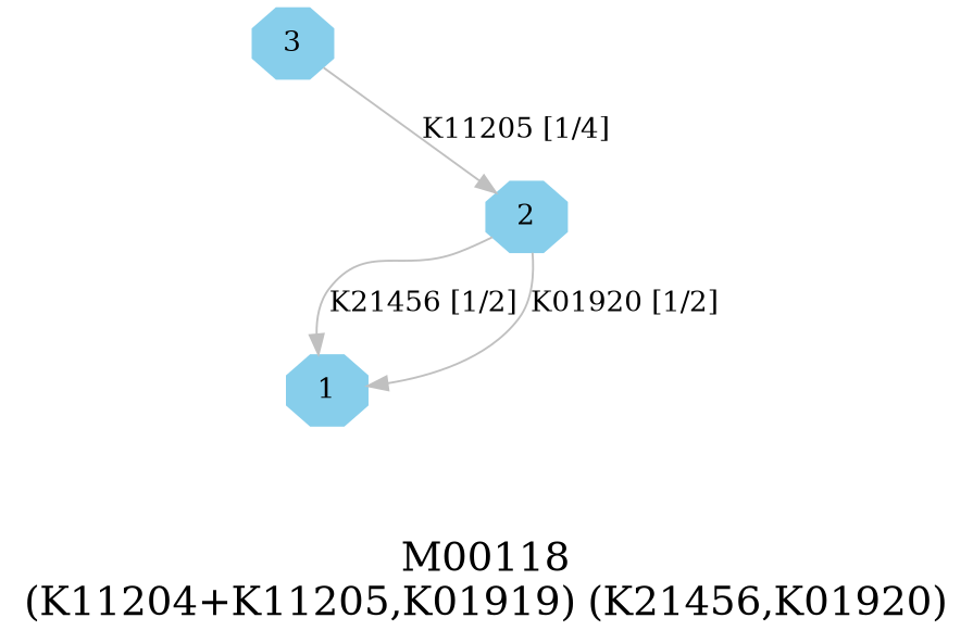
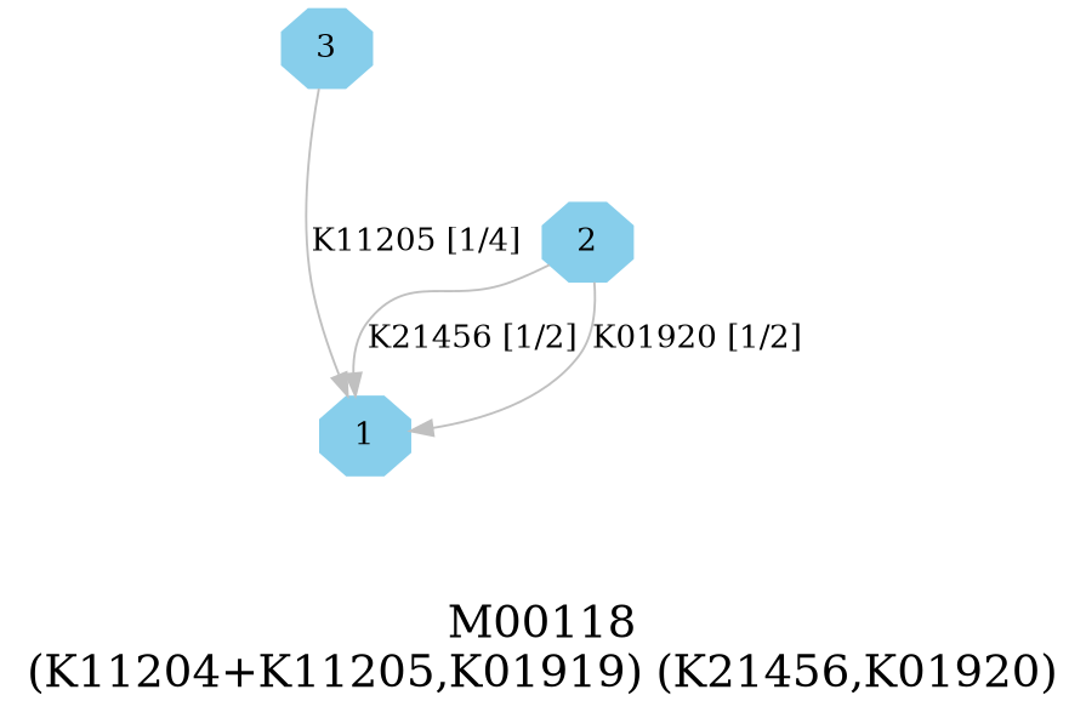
  digraph {
    fontsize=20
    label="M00118\n(K11204+K11205,K01919) (K21456,K01920)"
    node [color=skyblue shape=octagon style=filled]
    edge [color=grey]
    1 [height=.3 width=.3]
    2 [height=.3 width=.3]
    3 [height=.3 width=.3]
    subgraph sub_1 {
      1
      2
      3
    }
    2 -> 1 [label="K21456 [1/2]"]
    2 -> 1 [label="K01920 [1/2]"]
-   3 -> 2 [label="K11205 [1/4]"]
+   3 -> 1 [label="K11205 [1/4]"]
  }
